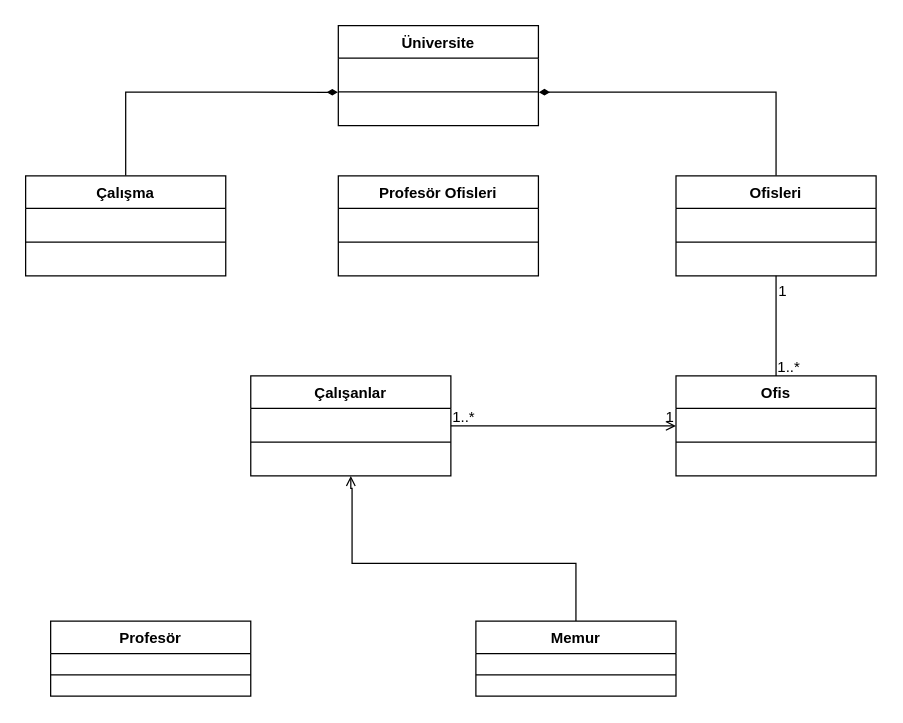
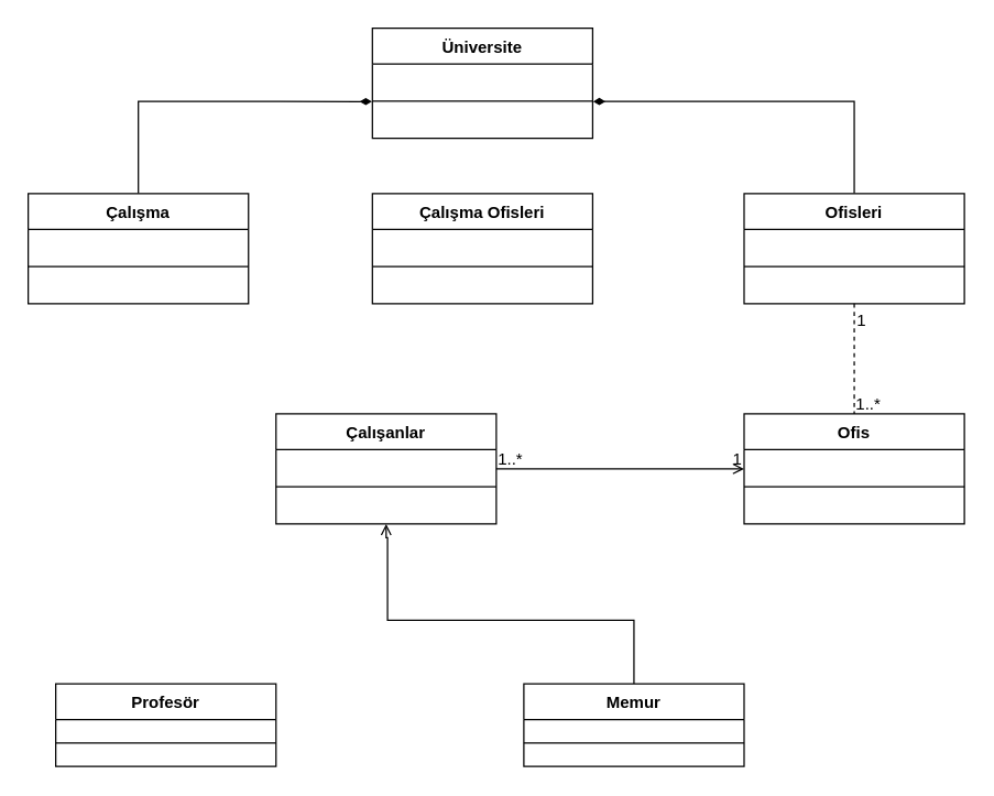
  <mxCell id="0" />
  <mxCell id="1" parent="0" />
  <mxCell id="2" style="edgeStyle=orthogonalEdgeStyle;rounded=0;orthogonalLoop=1;jettySize=auto;html=1;exitX=1;exitY=0.5;exitDx=0;exitDy=0;entryX=0;entryY=0.5;entryDx=0;entryDy=0;endArrow=open;endFill=0;" edge="1" parent="1" source="3" target="10"><mxGeometry relative="1" as="geometry" /></mxCell>
  <mxCell id="3" value="Çalışanlar" style="swimlane;fontStyle=1;align=center;verticalAlign=top;childLayout=stackLayout;horizontal=1;startSize=26;horizontalStack=0;resizeParent=1;resizeParentMax=0;resizeLast=0;collapsible=1;marginBottom=0;whiteSpace=wrap;html=1;" vertex="1" parent="1"><mxGeometry x="200" y="300" width="160" height="80" as="geometry" /></mxCell>
  <mxCell id="4" value="" style="line;strokeWidth=1;fillColor=none;align=left;verticalAlign=middle;spacingTop=-1;spacingLeft=3;spacingRight=3;rotatable=0;labelPosition=right;points=[];portConstraint=eastwest;strokeColor=inherit;" vertex="1" parent="3"><mxGeometry y="26" width="160" height="54" as="geometry" /></mxCell>
  <mxCell id="5" value="Profesör" style="swimlane;fontStyle=1;align=center;verticalAlign=top;childLayout=stackLayout;horizontal=1;startSize=26;horizontalStack=0;resizeParent=1;resizeParentMax=0;resizeLast=0;collapsible=1;marginBottom=0;whiteSpace=wrap;html=1;" vertex="1" parent="1"><mxGeometry x="40" y="496" width="160" height="60" as="geometry" /></mxCell>
  <mxCell id="6" value="" style="line;strokeWidth=1;fillColor=none;align=left;verticalAlign=middle;spacingTop=-1;spacingLeft=3;spacingRight=3;rotatable=0;labelPosition=right;points=[];portConstraint=eastwest;strokeColor=inherit;" vertex="1" parent="5"><mxGeometry y="26" width="160" height="34" as="geometry" /></mxCell>
  <mxCell id="7" style="edgeStyle=orthogonalEdgeStyle;rounded=0;orthogonalLoop=1;jettySize=auto;html=1;entryX=0.5;entryY=1;entryDx=0;entryDy=0;endArrow=open;endFill=0;" edge="1" parent="1" source="8" target="3"><mxGeometry relative="1" as="geometry"><mxPoint x="280" y="390" as="targetPoint" /><Array as="points"><mxPoint x="460" y="450" /><mxPoint x="281" y="450" /><mxPoint x="281" y="390" /><mxPoint x="280" y="390" /></Array></mxGeometry></mxCell>
  <mxCell id="8" value="Memur" style="swimlane;fontStyle=1;align=center;verticalAlign=top;childLayout=stackLayout;horizontal=1;startSize=26;horizontalStack=0;resizeParent=1;resizeParentMax=0;resizeLast=0;collapsible=1;marginBottom=0;whiteSpace=wrap;html=1;" vertex="1" parent="1"><mxGeometry x="380" y="496" width="160" height="60" as="geometry" /></mxCell>
  <mxCell id="9" value="" style="line;strokeWidth=1;fillColor=none;align=left;verticalAlign=middle;spacingTop=-1;spacingLeft=3;spacingRight=3;rotatable=0;labelPosition=right;points=[];portConstraint=eastwest;strokeColor=inherit;" vertex="1" parent="8"><mxGeometry y="26" width="160" height="34" as="geometry" /></mxCell>
  <mxCell id="10" value="Ofis&lt;br&gt;" style="swimlane;fontStyle=1;align=center;verticalAlign=top;childLayout=stackLayout;horizontal=1;startSize=26;horizontalStack=0;resizeParent=1;resizeParentMax=0;resizeLast=0;collapsible=1;marginBottom=0;whiteSpace=wrap;html=1;" vertex="1" parent="1"><mxGeometry x="540" y="300" width="160" height="80" as="geometry" /></mxCell>
  <mxCell id="11" value="" style="line;strokeWidth=1;fillColor=none;align=left;verticalAlign=middle;spacingTop=-1;spacingLeft=3;spacingRight=3;rotatable=0;labelPosition=right;points=[];portConstraint=eastwest;strokeColor=inherit;" vertex="1" parent="10"><mxGeometry y="26" width="160" height="54" as="geometry" /></mxCell>
  <mxCell id="12" value="1..*" style="text;html=1;align=center;verticalAlign=middle;resizable=0;points=[];autosize=1;strokeColor=none;fillColor=none;" vertex="1" parent="1"><mxGeometry x="350" y="318" width="40" height="30" as="geometry" /></mxCell>
  <mxCell id="13" value="1" style="text;html=1;align=center;verticalAlign=middle;resizable=0;points=[];autosize=1;strokeColor=none;fillColor=none;" vertex="1" parent="1"><mxGeometry x="520" y="318" width="30" height="30" as="geometry" /></mxCell>
- <mxCell id="14" style="edgeStyle=orthogonalEdgeStyle;rounded=0;orthogonalLoop=1;jettySize=auto;html=1;entryX=0.5;entryY=0;entryDx=0;entryDy=0;endArrow=none;endFill=0;" edge="1" parent="1" source="16" target="10"><mxGeometry relative="1" as="geometry" /></mxCell>
+ <mxCell id="14" style="edgeStyle=orthogonalEdgeStyle;rounded=0;orthogonalLoop=1;jettySize=auto;html=1;entryX=0.5;entryY=0;entryDx=0;entryDy=0;endArrow=none;endFill=0;dashed=1;" edge="1" parent="1" source="16" target="10"><mxGeometry relative="1" as="geometry" /></mxCell>
  <mxCell id="15" style="edgeStyle=orthogonalEdgeStyle;rounded=0;orthogonalLoop=1;jettySize=auto;html=1;entryX=1.002;entryY=0.503;entryDx=0;entryDy=0;entryPerimeter=0;endArrow=diamondThin;endFill=1;" edge="1" parent="1" source="16" target="21"><mxGeometry relative="1" as="geometry" /></mxCell>
  <mxCell id="16" value="Ofisleri" style="swimlane;fontStyle=1;align=center;verticalAlign=top;childLayout=stackLayout;horizontal=1;startSize=26;horizontalStack=0;resizeParent=1;resizeParentMax=0;resizeLast=0;collapsible=1;marginBottom=0;whiteSpace=wrap;html=1;" vertex="1" parent="1"><mxGeometry x="540" y="140" width="160" height="80" as="geometry" /></mxCell>
  <mxCell id="17" value="" style="line;strokeWidth=1;fillColor=none;align=left;verticalAlign=middle;spacingTop=-1;spacingLeft=3;spacingRight=3;rotatable=0;labelPosition=right;points=[];portConstraint=eastwest;strokeColor=inherit;" vertex="1" parent="16"><mxGeometry y="26" width="160" height="54" as="geometry" /></mxCell>
  <mxCell id="18" value="1" style="text;html=1;align=center;verticalAlign=middle;resizable=0;points=[];autosize=1;strokeColor=none;fillColor=none;" vertex="1" parent="1"><mxGeometry x="610" y="218" width="30" height="30" as="geometry" /></mxCell>
  <mxCell id="19" value="1..*" style="text;html=1;align=center;verticalAlign=middle;resizable=0;points=[];autosize=1;strokeColor=none;fillColor=none;" vertex="1" parent="1"><mxGeometry x="610" y="278" width="40" height="30" as="geometry" /></mxCell>
  <mxCell id="20" value="Üniversite" style="swimlane;fontStyle=1;align=center;verticalAlign=top;childLayout=stackLayout;horizontal=1;startSize=26;horizontalStack=0;resizeParent=1;resizeParentMax=0;resizeLast=0;collapsible=1;marginBottom=0;whiteSpace=wrap;html=1;" vertex="1" parent="1"><mxGeometry x="270" y="20" width="160" height="80" as="geometry" /></mxCell>
  <mxCell id="21" value="" style="line;strokeWidth=1;fillColor=none;align=left;verticalAlign=middle;spacingTop=-1;spacingLeft=3;spacingRight=3;rotatable=0;labelPosition=right;points=[];portConstraint=eastwest;strokeColor=inherit;" vertex="1" parent="20"><mxGeometry y="26" width="160" height="54" as="geometry" /></mxCell>
- <mxCell id="22" value="Profesör Ofisleri" style="swimlane;fontStyle=1;align=center;verticalAlign=top;childLayout=stackLayout;horizontal=1;startSize=26;horizontalStack=0;resizeParent=1;resizeParentMax=0;resizeLast=0;collapsible=1;marginBottom=0;whiteSpace=wrap;html=1;" vertex="1" parent="1"><mxGeometry x="270" y="140" width="160" height="80" as="geometry" /></mxCell>
+ <mxCell id="22" value="Çalışma Ofisleri" style="swimlane;fontStyle=1;align=center;verticalAlign=top;childLayout=stackLayout;horizontal=1;startSize=26;horizontalStack=0;resizeParent=1;resizeParentMax=0;resizeLast=0;collapsible=1;marginBottom=0;whiteSpace=wrap;html=1;" vertex="1" parent="1"><mxGeometry x="270" y="140" width="160" height="80" as="geometry" /></mxCell>
  <mxCell id="23" value="" style="line;strokeWidth=1;fillColor=none;align=left;verticalAlign=middle;spacingTop=-1;spacingLeft=3;spacingRight=3;rotatable=0;labelPosition=right;points=[];portConstraint=eastwest;strokeColor=inherit;" vertex="1" parent="22"><mxGeometry y="26" width="160" height="54" as="geometry" /></mxCell>
  <mxCell id="24" style="edgeStyle=orthogonalEdgeStyle;rounded=0;orthogonalLoop=1;jettySize=auto;html=1;entryX=-0.002;entryY=0.504;entryDx=0;entryDy=0;entryPerimeter=0;endArrow=diamondThin;endFill=1;" edge="1" parent="1" source="25" target="21"><mxGeometry relative="1" as="geometry" /></mxCell>
  <mxCell id="25" value="Çalışma" style="swimlane;fontStyle=1;align=center;verticalAlign=top;childLayout=stackLayout;horizontal=1;startSize=26;horizontalStack=0;resizeParent=1;resizeParentMax=0;resizeLast=0;collapsible=1;marginBottom=0;whiteSpace=wrap;html=1;" vertex="1" parent="1"><mxGeometry x="20" y="140" width="160" height="80" as="geometry" /></mxCell>
  <mxCell id="26" value="" style="line;strokeWidth=1;fillColor=none;align=left;verticalAlign=middle;spacingTop=-1;spacingLeft=3;spacingRight=3;rotatable=0;labelPosition=right;points=[];portConstraint=eastwest;strokeColor=inherit;" vertex="1" parent="25"><mxGeometry y="26" width="160" height="54" as="geometry" /></mxCell>
